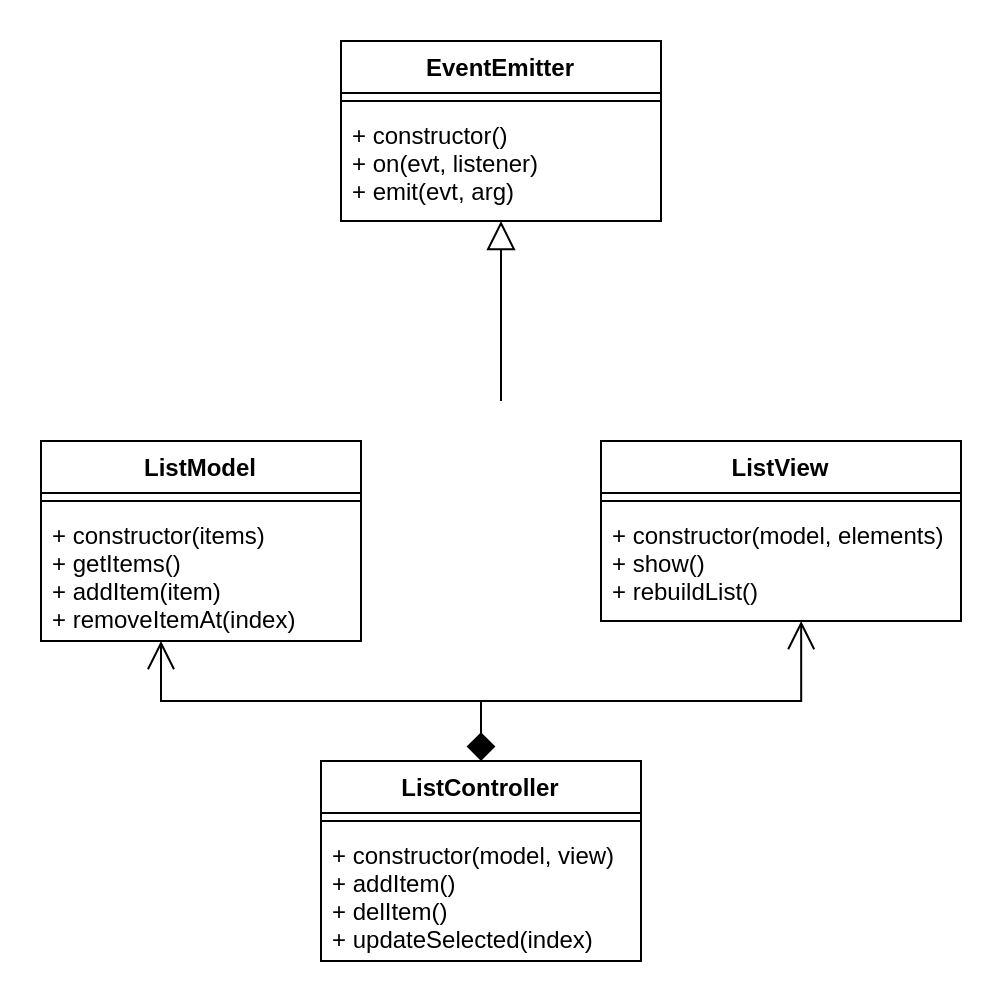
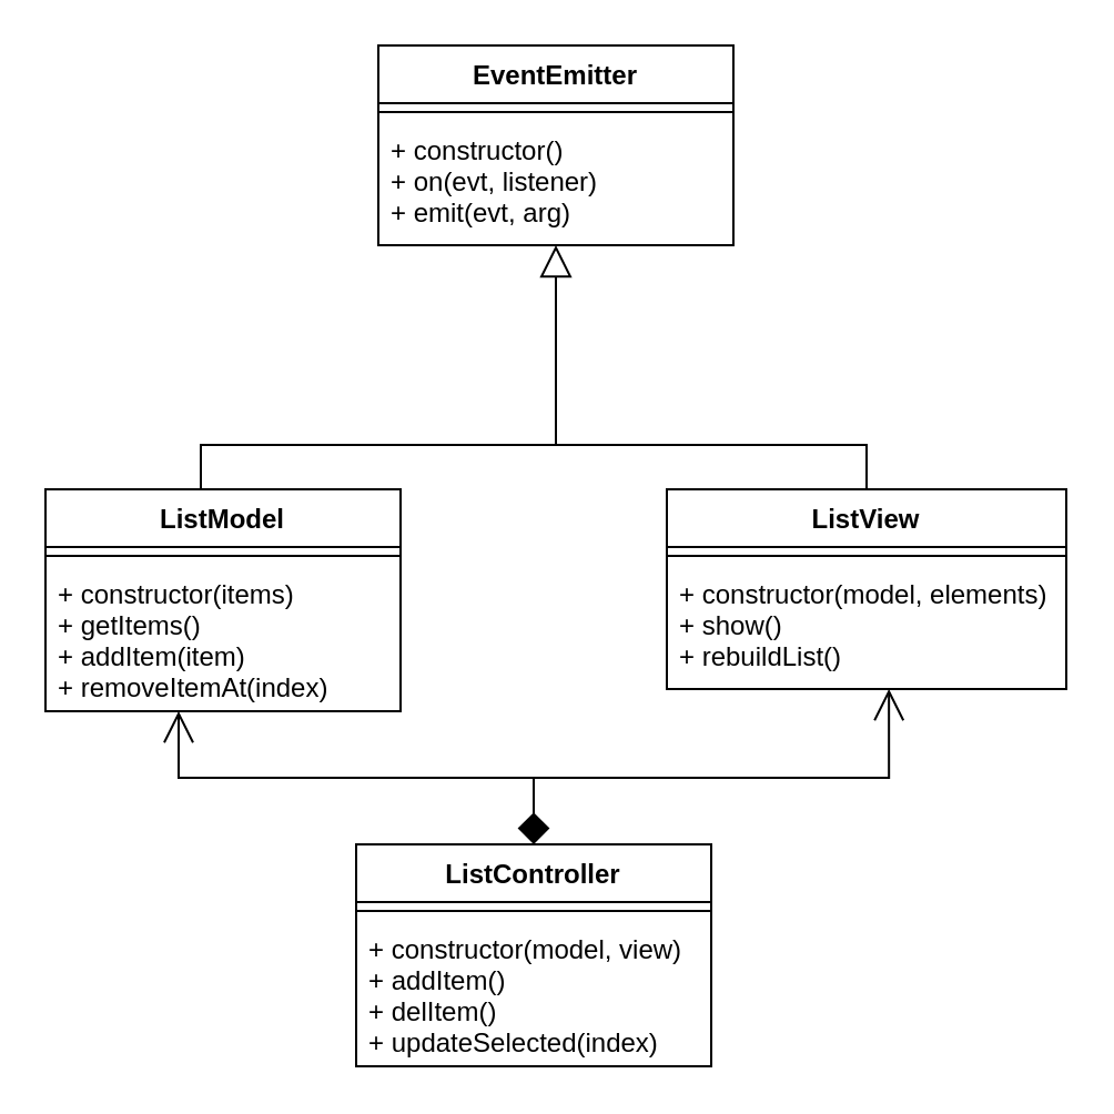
  <mxCell id="0" />
  <mxCell id="1" parent="0" />
+ <mxCell id="2" style="edgeStyle=orthogonalEdgeStyle;rounded=0;orthogonalLoop=1;jettySize=auto;html=1;entryX=0.5;entryY=0;entryDx=0;entryDy=0;endArrow=none;endFill=0;" edge="1" parent="1" source="4" target="7"><mxGeometry relative="1" as="geometry"><Array as="points"><mxPoint x="90" y="200" /><mxPoint x="390" y="200" /></Array></mxGeometry></mxCell>
  <mxCell id="3" style="edgeStyle=orthogonalEdgeStyle;rounded=0;orthogonalLoop=1;jettySize=auto;html=1;entryX=0.556;entryY=1;entryDx=0;entryDy=0;entryPerimeter=0;startArrow=open;startFill=0;endArrow=open;endFill=0;startSize=12;endSize=12;" edge="1" parent="1" source="4" target="9"><mxGeometry relative="1" as="geometry"><Array as="points"><mxPoint x="80" y="350" /><mxPoint x="400" y="350" /></Array></mxGeometry></mxCell>
  <mxCell id="4" value="ListModel" style="swimlane;fontStyle=1;align=center;verticalAlign=top;childLayout=stackLayout;horizontal=1;startSize=26;horizontalStack=0;resizeParent=1;resizeParentMax=0;resizeLast=0;collapsible=1;marginBottom=0;" vertex="1" parent="1"><mxGeometry x="20" y="220" width="160" height="100" as="geometry" /></mxCell>
  <mxCell id="5" value="" style="line;strokeWidth=1;fillColor=none;align=left;verticalAlign=middle;spacingTop=-1;spacingLeft=3;spacingRight=3;rotatable=0;labelPosition=right;points=[];portConstraint=eastwest;" vertex="1" parent="4"><mxGeometry y="26" width="160" height="8" as="geometry" /></mxCell>
  <mxCell id="6" value="+ constructor(items)&#10;+ getItems()&#10;+ addItem(item)&#10;+ removeItemAt(index)" style="text;strokeColor=none;fillColor=none;align=left;verticalAlign=top;spacingLeft=4;spacingRight=4;overflow=hidden;rotatable=0;points=[[0,0.5],[1,0.5]];portConstraint=eastwest;" vertex="1" parent="4"><mxGeometry y="34" width="160" height="66" as="geometry" /></mxCell>
  <mxCell id="7" value="ListView" style="swimlane;fontStyle=1;align=center;verticalAlign=top;childLayout=stackLayout;horizontal=1;startSize=26;horizontalStack=0;resizeParent=1;resizeParentMax=0;resizeLast=0;collapsible=1;marginBottom=0;" vertex="1" parent="1"><mxGeometry x="300" y="220" width="180" height="90" as="geometry" /></mxCell>
  <mxCell id="8" value="" style="line;strokeWidth=1;fillColor=none;align=left;verticalAlign=middle;spacingTop=-1;spacingLeft=3;spacingRight=3;rotatable=0;labelPosition=right;points=[];portConstraint=eastwest;" vertex="1" parent="7"><mxGeometry y="26" width="180" height="8" as="geometry" /></mxCell>
  <mxCell id="9" value="+ constructor(model, elements)&#10;+ show()&#10;+ rebuildList()" style="text;strokeColor=none;fillColor=none;align=left;verticalAlign=top;spacingLeft=4;spacingRight=4;overflow=hidden;rotatable=0;points=[[0,0.5],[1,0.5]];portConstraint=eastwest;" vertex="1" parent="7"><mxGeometry y="34" width="180" height="56" as="geometry" /></mxCell>
  <mxCell id="10" style="edgeStyle=orthogonalEdgeStyle;rounded=0;orthogonalLoop=1;jettySize=auto;html=1;startArrow=diamond;startFill=1;endArrow=none;endFill=0;startSize=12;endSize=12;" edge="1" parent="1" source="11"><mxGeometry relative="1" as="geometry"><mxPoint x="240" y="350" as="targetPoint" /></mxGeometry></mxCell>
  <mxCell id="11" value="ListController" style="swimlane;fontStyle=1;align=center;verticalAlign=top;childLayout=stackLayout;horizontal=1;startSize=26;horizontalStack=0;resizeParent=1;resizeParentMax=0;resizeLast=0;collapsible=1;marginBottom=0;" vertex="1" parent="1"><mxGeometry x="160" y="380" width="160" height="100" as="geometry" /></mxCell>
  <mxCell id="12" value="" style="line;strokeWidth=1;fillColor=none;align=left;verticalAlign=middle;spacingTop=-1;spacingLeft=3;spacingRight=3;rotatable=0;labelPosition=right;points=[];portConstraint=eastwest;" vertex="1" parent="11"><mxGeometry y="26" width="160" height="8" as="geometry" /></mxCell>
  <mxCell id="13" value="+ constructor(model, view)&#10;+ addItem()&#10;+ delItem()&#10;+ updateSelected(index)&#10;" style="text;strokeColor=none;fillColor=none;align=left;verticalAlign=top;spacingLeft=4;spacingRight=4;overflow=hidden;rotatable=0;points=[[0,0.5],[1,0.5]];portConstraint=eastwest;" vertex="1" parent="11"><mxGeometry y="34" width="160" height="66" as="geometry" /></mxCell>
  <mxCell id="14" style="edgeStyle=orthogonalEdgeStyle;rounded=0;orthogonalLoop=1;jettySize=auto;html=1;endArrow=none;endFill=0;startArrow=block;startFill=0;endSize=12;startSize=12;" edge="1" parent="1" source="15"><mxGeometry relative="1" as="geometry"><mxPoint x="250" y="200" as="targetPoint" /></mxGeometry></mxCell>
  <mxCell id="15" value="EventEmitter" style="swimlane;fontStyle=1;align=center;verticalAlign=top;childLayout=stackLayout;horizontal=1;startSize=26;horizontalStack=0;resizeParent=1;resizeParentMax=0;resizeLast=0;collapsible=1;marginBottom=0;" vertex="1" parent="1"><mxGeometry x="170" y="20" width="160" height="90" as="geometry" /></mxCell>
  <mxCell id="16" value="" style="line;strokeWidth=1;fillColor=none;align=left;verticalAlign=middle;spacingTop=-1;spacingLeft=3;spacingRight=3;rotatable=0;labelPosition=right;points=[];portConstraint=eastwest;" vertex="1" parent="15"><mxGeometry y="26" width="160" height="8" as="geometry" /></mxCell>
  <mxCell id="17" value="+ constructor()&#10;+ on(evt, listener)&#10;+ emit(evt, arg)" style="text;strokeColor=none;fillColor=none;align=left;verticalAlign=top;spacingLeft=4;spacingRight=4;overflow=hidden;rotatable=0;points=[[0,0.5],[1,0.5]];portConstraint=eastwest;" vertex="1" parent="15"><mxGeometry y="34" width="160" height="56" as="geometry" /></mxCell>
